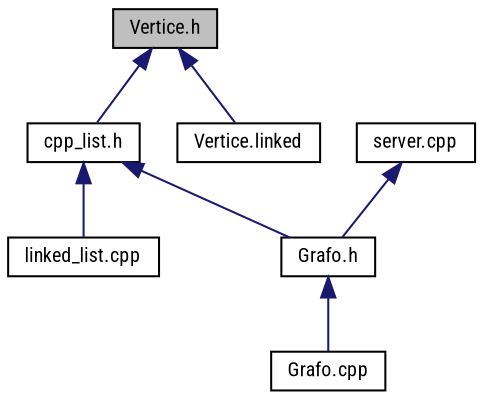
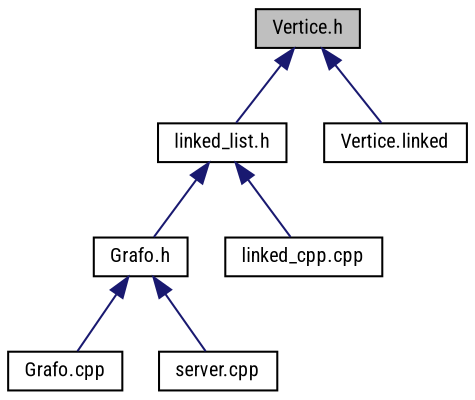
  digraph {
    fontname="Roboto Condensed"
    node [color=black fillcolor=white fontname="Roboto Condensed" fontsize=10 shape=record style=filled]
    edge [color=midnightblue dir=back fontname="Roboto Condensed" fontsize=10 labelfontname=Helvetica labelfontsize=10 style=solid]
    n1 [fillcolor=grey75 fontcolor=black height=0.2 label="Vertice.h" width=0.4]
-   n2 [height=0.2 label="cpp_list.h" width=0.4]
+   n2 [height=0.2 label="linked_list.h" width=0.4]
    n3 [height=0.2 label="Vertice.linked" width=0.4]
    n4 [height=0.2 label="Grafo.h" width=0.4]
-   n5 [height=0.2 label="linked_list.cpp" width=0.4]
+   n5 [height=0.2 label="linked_cpp.cpp" width=0.4]
    n6 [height=0.2 label="Grafo.cpp" width=0.4]
    n7 [height=0.2 label="server.cpp" width=0.4]
    n1 -> n2
    n1 -> n3
    n2 -> n4
    n2 -> n5
    n4 -> n6
-   n7 -> n4
+   n4 -> n7
  }
